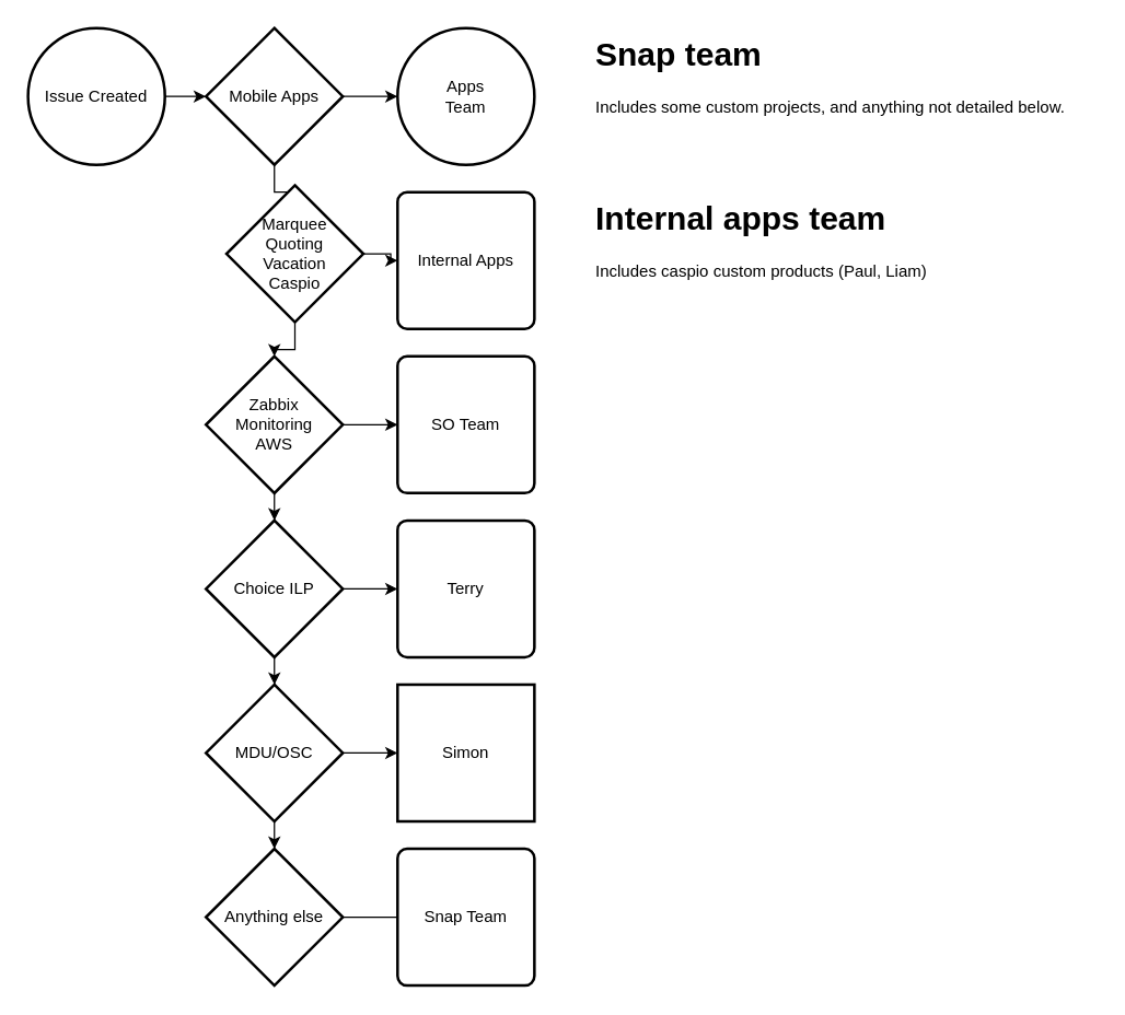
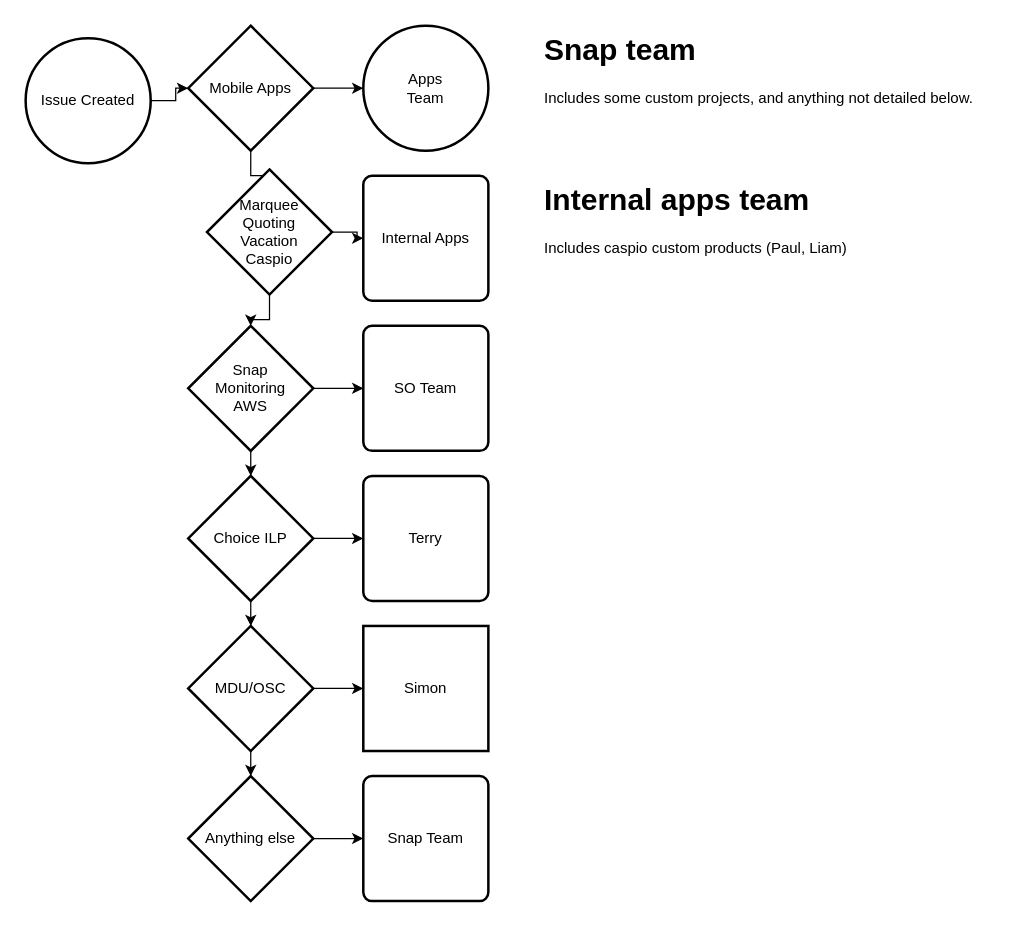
  <mxCell id="0" />
  <mxCell id="1" parent="0" />
  <mxCell id="2" style="edgeStyle=orthogonalEdgeStyle;rounded=0;orthogonalLoop=1;jettySize=auto;html=1;" edge="1" parent="1" source="3" target="6"><mxGeometry relative="1" as="geometry" /></mxCell>
- <mxCell id="3" value="Issue Created" style="strokeWidth=2;html=1;shape=mxgraph.flowchart.start_2;whiteSpace=wrap;" vertex="1" parent="1"><mxGeometry x="20" y="20" width="100" height="100" as="geometry" /></mxCell>
+ <mxCell id="3" value="Issue Created" style="strokeWidth=2;html=1;shape=mxgraph.flowchart.start_2;whiteSpace=wrap;" vertex="1" parent="1"><mxGeometry x="20" y="30" width="100" height="100" as="geometry" /></mxCell>
  <mxCell id="4" style="edgeStyle=orthogonalEdgeStyle;rounded=0;orthogonalLoop=1;jettySize=auto;html=1;" edge="1" parent="1" source="6" target="7"><mxGeometry relative="1" as="geometry" /></mxCell>
  <mxCell id="5" value="" style="edgeStyle=orthogonalEdgeStyle;rounded=0;orthogonalLoop=1;jettySize=auto;html=1;" edge="1" parent="1" source="6" target="10"><mxGeometry relative="1" as="geometry" /></mxCell>
  <mxCell id="6" value="Mobile Apps" style="strokeWidth=2;html=1;shape=mxgraph.flowchart.decision;whiteSpace=wrap;" vertex="1" parent="1"><mxGeometry x="150" y="20" width="100" height="100" as="geometry" /></mxCell>
  <mxCell id="7" value="Apps&lt;br&gt;Team" style="ellipse;whiteSpace=wrap;html=1;absoluteArcSize=1;arcSize=14;strokeWidth=2;" vertex="1" parent="1"><mxGeometry x="290" y="20" width="100" height="100" as="geometry" /></mxCell>
  <mxCell id="8" style="edgeStyle=orthogonalEdgeStyle;rounded=0;orthogonalLoop=1;jettySize=auto;html=1;entryX=0;entryY=0.5;entryDx=0;entryDy=0;" edge="1" parent="1" source="10" target="11"><mxGeometry relative="1" as="geometry" /></mxCell>
  <mxCell id="9" value="" style="edgeStyle=orthogonalEdgeStyle;rounded=0;orthogonalLoop=1;jettySize=auto;html=1;" edge="1" parent="1" source="10" target="14"><mxGeometry relative="1" as="geometry" /></mxCell>
  <mxCell id="10" value="Marquee&lt;br&gt;Quoting&lt;br&gt;Vacation&lt;br&gt;Caspio" style="strokeWidth=2;html=1;shape=mxgraph.flowchart.decision;whiteSpace=wrap;" vertex="1" parent="1"><mxGeometry x="165" y="135" width="100" height="100" as="geometry" /></mxCell>
  <mxCell id="11" value="Internal Apps" style="rounded=1;whiteSpace=wrap;html=1;absoluteArcSize=1;arcSize=14;strokeWidth=2;" vertex="1" parent="1"><mxGeometry x="290" y="140" width="100" height="100" as="geometry" /></mxCell>
  <mxCell id="12" style="edgeStyle=orthogonalEdgeStyle;rounded=0;orthogonalLoop=1;jettySize=auto;html=1;" edge="1" parent="1" source="14" target="15"><mxGeometry relative="1" as="geometry" /></mxCell>
  <mxCell id="13" value="" style="edgeStyle=orthogonalEdgeStyle;rounded=0;orthogonalLoop=1;jettySize=auto;html=1;" edge="1" parent="1" source="14" target="18"><mxGeometry relative="1" as="geometry" /></mxCell>
- <mxCell id="14" value="Zabbix&lt;br&gt;Monitoring&lt;br&gt;AWS" style="strokeWidth=2;html=1;shape=mxgraph.flowchart.decision;whiteSpace=wrap;" vertex="1" parent="1"><mxGeometry x="150" y="260" width="100" height="100" as="geometry" /></mxCell>
+ <mxCell id="14" value="Snap&lt;br&gt;Monitoring&lt;br&gt;AWS" style="strokeWidth=2;html=1;shape=mxgraph.flowchart.decision;whiteSpace=wrap;" vertex="1" parent="1"><mxGeometry x="150" y="260" width="100" height="100" as="geometry" /></mxCell>
  <mxCell id="15" value="SO Team" style="rounded=1;whiteSpace=wrap;html=1;absoluteArcSize=1;arcSize=14;strokeWidth=2;" vertex="1" parent="1"><mxGeometry x="290" y="260" width="100" height="100" as="geometry" /></mxCell>
  <mxCell id="16" style="edgeStyle=orthogonalEdgeStyle;rounded=0;orthogonalLoop=1;jettySize=auto;html=1;entryX=0;entryY=0.5;entryDx=0;entryDy=0;" edge="1" parent="1" source="18" target="19"><mxGeometry relative="1" as="geometry" /></mxCell>
  <mxCell id="17" value="" style="edgeStyle=orthogonalEdgeStyle;rounded=0;orthogonalLoop=1;jettySize=auto;html=1;" edge="1" parent="1" source="18" target="23"><mxGeometry relative="1" as="geometry" /></mxCell>
  <mxCell id="18" value="Choice ILP" style="strokeWidth=2;html=1;shape=mxgraph.flowchart.decision;whiteSpace=wrap;" vertex="1" parent="1"><mxGeometry x="150" y="380" width="100" height="100" as="geometry" /></mxCell>
  <mxCell id="19" value="Terry" style="rounded=1;whiteSpace=wrap;html=1;absoluteArcSize=1;arcSize=14;strokeWidth=2;" vertex="1" parent="1"><mxGeometry x="290" y="380" width="100" height="100" as="geometry" /></mxCell>
  <mxCell id="20" value="&lt;h1&gt;Snap team&lt;/h1&gt;&lt;p&gt;Includes some custom projects, and anything not detailed below.&lt;/p&gt;" style="text;html=1;strokeColor=none;fillColor=none;spacing=5;spacingTop=-20;whiteSpace=wrap;overflow=hidden;rounded=0;" vertex="1" parent="1"><mxGeometry x="430" y="20" width="370" height="80" as="geometry" /></mxCell>
  <mxCell id="21" value="" style="edgeStyle=orthogonalEdgeStyle;rounded=0;orthogonalLoop=1;jettySize=auto;html=1;" edge="1" parent="1" source="23" target="24"><mxGeometry relative="1" as="geometry" /></mxCell>
  <mxCell id="22" value="" style="edgeStyle=orthogonalEdgeStyle;rounded=0;orthogonalLoop=1;jettySize=auto;html=1;" edge="1" parent="1" source="23" target="27"><mxGeometry relative="1" as="geometry" /></mxCell>
  <mxCell id="23" value="MDU/OSC" style="strokeWidth=2;html=1;shape=mxgraph.flowchart.decision;whiteSpace=wrap;" vertex="1" parent="1"><mxGeometry x="150" y="500" width="100" height="100" as="geometry" /></mxCell>
  <mxCell id="24" value="Simon" style="whiteSpace=wrap;html=1;absoluteArcSize=1;arcSize=14;strokeWidth=2;rounded=0;" vertex="1" parent="1"><mxGeometry x="290" y="500" width="100" height="100" as="geometry" /></mxCell>
  <mxCell id="25" value="&lt;h1&gt;Internal apps team&lt;/h1&gt;&lt;p&gt;Includes caspio custom products (Paul, Liam)&lt;/p&gt;" style="text;html=1;strokeColor=none;fillColor=none;spacing=5;spacingTop=-20;whiteSpace=wrap;overflow=hidden;rounded=0;" vertex="1" parent="1"><mxGeometry x="430" y="140" width="370" height="80" as="geometry" /></mxCell>
- <mxCell id="26" value="" style="edgeStyle=orthogonalEdgeStyle;rounded=0;orthogonalLoop=1;jettySize=auto;html=1;endArrow=none;" edge="1" parent="1" source="27" target="28"><mxGeometry relative="1" as="geometry" /></mxCell>
+ <mxCell id="26" value="" style="edgeStyle=orthogonalEdgeStyle;rounded=0;orthogonalLoop=1;jettySize=auto;html=1;" edge="1" parent="1" source="27" target="28"><mxGeometry relative="1" as="geometry" /></mxCell>
  <mxCell id="27" value="Anything else" style="strokeWidth=2;html=1;shape=mxgraph.flowchart.decision;whiteSpace=wrap;" vertex="1" parent="1"><mxGeometry x="150" y="620" width="100" height="100" as="geometry" /></mxCell>
  <mxCell id="28" value="Snap Team" style="rounded=1;whiteSpace=wrap;html=1;absoluteArcSize=1;arcSize=14;strokeWidth=2;" vertex="1" parent="1"><mxGeometry x="290" y="620" width="100" height="100" as="geometry" /></mxCell>
